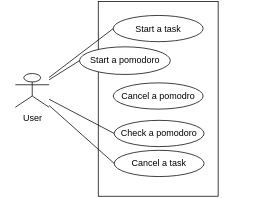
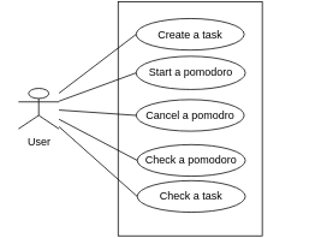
  <mxCell id="0" />
  <mxCell id="1" parent="0" />
  <mxCell id="2" value="" style="rounded=0;whiteSpace=wrap;html=1;rotation=90;" vertex="1" parent="1"><mxGeometry x="80.63" y="51.26" width="260" height="160" as="geometry" /></mxCell>
- <mxCell id="3" value="Start a task" style="ellipse;whiteSpace=wrap;html=1;" vertex="1" parent="1"><mxGeometry x="150.62" y="20" width="120" height="35" as="geometry" /></mxCell>
- <mxCell id="4" value="Start a pomodoro" style="ellipse;whiteSpace=wrap;html=1;" vertex="1" parent="1"><mxGeometry x="105.62" y="61.88" width="121.25" height="36.88" as="geometry" /></mxCell>
+ <mxCell id="3" value="Create a task" style="ellipse;whiteSpace=wrap;html=1;" vertex="1" parent="1"><mxGeometry x="150.62" y="20" width="120" height="35" as="geometry" /></mxCell>
+ <mxCell id="4" value="Start a pomodoro" style="ellipse;whiteSpace=wrap;html=1;" vertex="1" parent="1"><mxGeometry x="150.62" y="61.88" width="121.25" height="36.88" as="geometry" /></mxCell>
  <mxCell id="5" value="Cancel a pomodro" style="ellipse;whiteSpace=wrap;html=1;" vertex="1" parent="1"><mxGeometry x="150.62" y="110" width="120" height="35" as="geometry" /></mxCell>
  <mxCell id="6" value="Check a pomodoro" style="ellipse;whiteSpace=wrap;html=1;" vertex="1" parent="1"><mxGeometry x="151.87" y="160" width="120" height="35" as="geometry" /></mxCell>
- <mxCell id="7" value="Cancel a task" style="ellipse;whiteSpace=wrap;html=1;" vertex="1" parent="1"><mxGeometry x="151.87" y="200" width="120" height="35" as="geometry" /></mxCell>
+ <mxCell id="7" value="Check a task" style="ellipse;whiteSpace=wrap;html=1;" vertex="1" parent="1"><mxGeometry x="151.87" y="200" width="120" height="35" as="geometry" /></mxCell>
  <mxCell id="8" value="User" style="shape=umlActor;verticalLabelPosition=bottom;verticalAlign=top;html=1;outlineConnect=0;" vertex="1" parent="1"><mxGeometry x="20" y="97.5" width="45" height="45" as="geometry" /></mxCell>
  <mxCell id="9" value="" style="endArrow=none;html=1;entryX=0;entryY=0.5;entryDx=0;entryDy=0;" edge="1" parent="1" source="8" target="3"><mxGeometry width="50" height="50" relative="1" as="geometry"><mxPoint x="80" y="20" as="sourcePoint" /><mxPoint x="180" y="260" as="targetPoint" /></mxGeometry></mxCell>
  <mxCell id="10" value="" style="endArrow=none;html=1;entryX=0;entryY=0.5;entryDx=0;entryDy=0;" edge="1" parent="1" source="8" target="4"><mxGeometry width="50" height="50" relative="1" as="geometry"><mxPoint x="130" y="310" as="sourcePoint" /><mxPoint x="180" y="260" as="targetPoint" /></mxGeometry></mxCell>
  <mxCell id="11" value="" style="endArrow=none;html=1;entryX=0;entryY=0.5;entryDx=0;entryDy=0;" edge="1" parent="1" source="8" target="7"><mxGeometry width="50" height="50" relative="1" as="geometry"><mxPoint x="130" y="310" as="sourcePoint" /><mxPoint x="180" y="260" as="targetPoint" /></mxGeometry></mxCell>
  <mxCell id="12" value="" style="endArrow=none;html=1;entryX=0;entryY=0.5;entryDx=0;entryDy=0;" edge="1" parent="1" source="8" target="6"><mxGeometry width="50" height="50" relative="1" as="geometry"><mxPoint x="130" y="310" as="sourcePoint" /><mxPoint x="180" y="260" as="targetPoint" /></mxGeometry></mxCell>
+ <mxCell id="13" value="" style="endArrow=none;html=1;entryX=0;entryY=0.5;entryDx=0;entryDy=0;" edge="1" parent="1" source="8" target="5"><mxGeometry width="50" height="50" relative="1" as="geometry"><mxPoint x="130" y="310" as="sourcePoint" /><mxPoint x="180" y="260" as="targetPoint" /></mxGeometry></mxCell>
